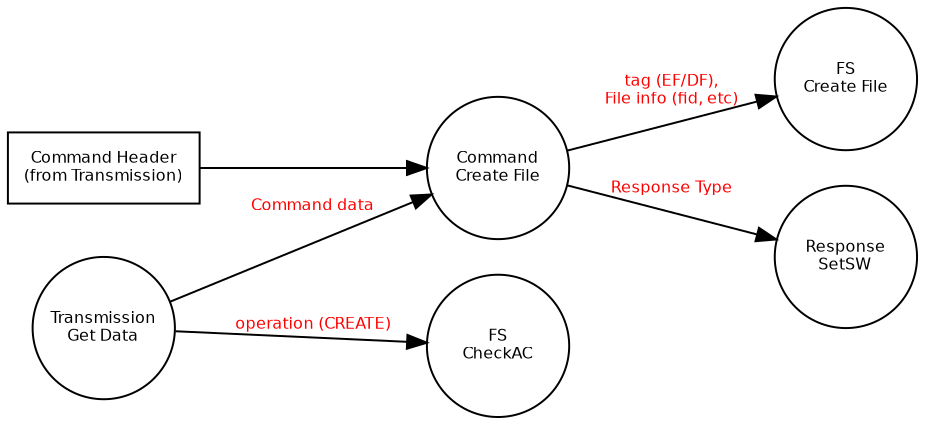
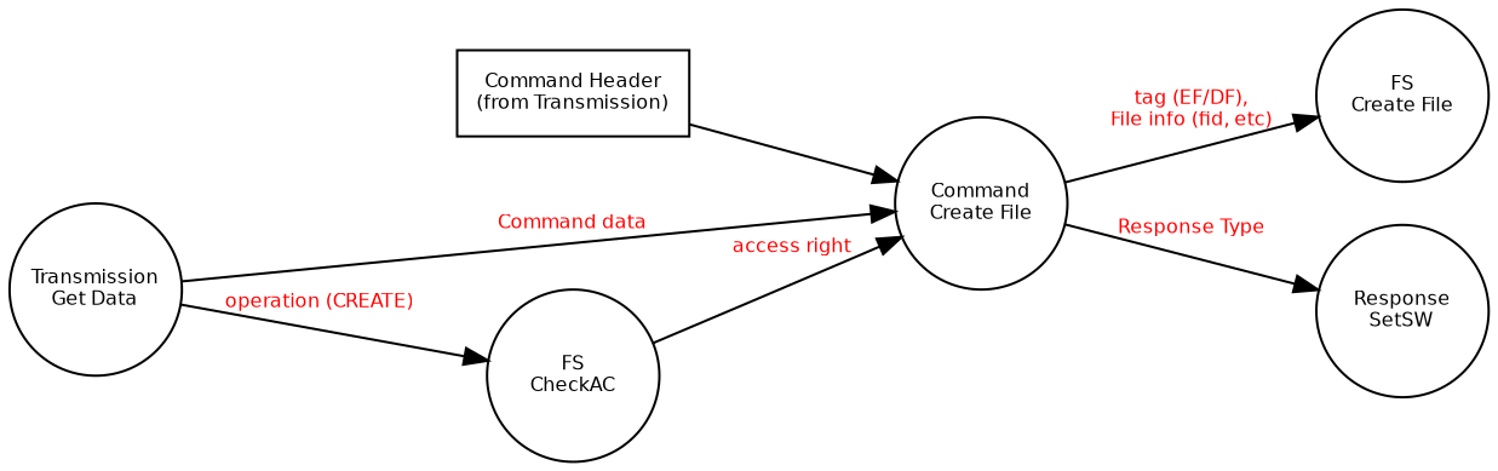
  digraph {
    rankdir=LR
    node [fontname="Bitstream Vera Sans" fontsize=8 shape=circle fixedsize=true]
    edge [fontcolor=Red fontname="Bitstream Vera Sans" fontsize=8]
    n1 [label="Command Header\n(from Transmission)" shape=record fixedsize=""]
    n2 [label="Command\nCreate File" width=1]
    n3 [label="FS\nCreate File" width=1]
    n4 [label="Response\nSetSW" width=1]
    n5 [label="Transmission\nGet Data" width=1]
    n6 [label="FS\nCheckAC" width=1]
    n1 -> n2
    n2 -> n3 [label="tag (EF/DF),\nFile info (fid, etc)"]
    n2 -> n4 [label="Response Type"]
    n5 -> n2 [label="Command data"]
    n5 -> n6 [label="operation (CREATE)"]
+   n6 -> n2 [label="access right"]
  }
